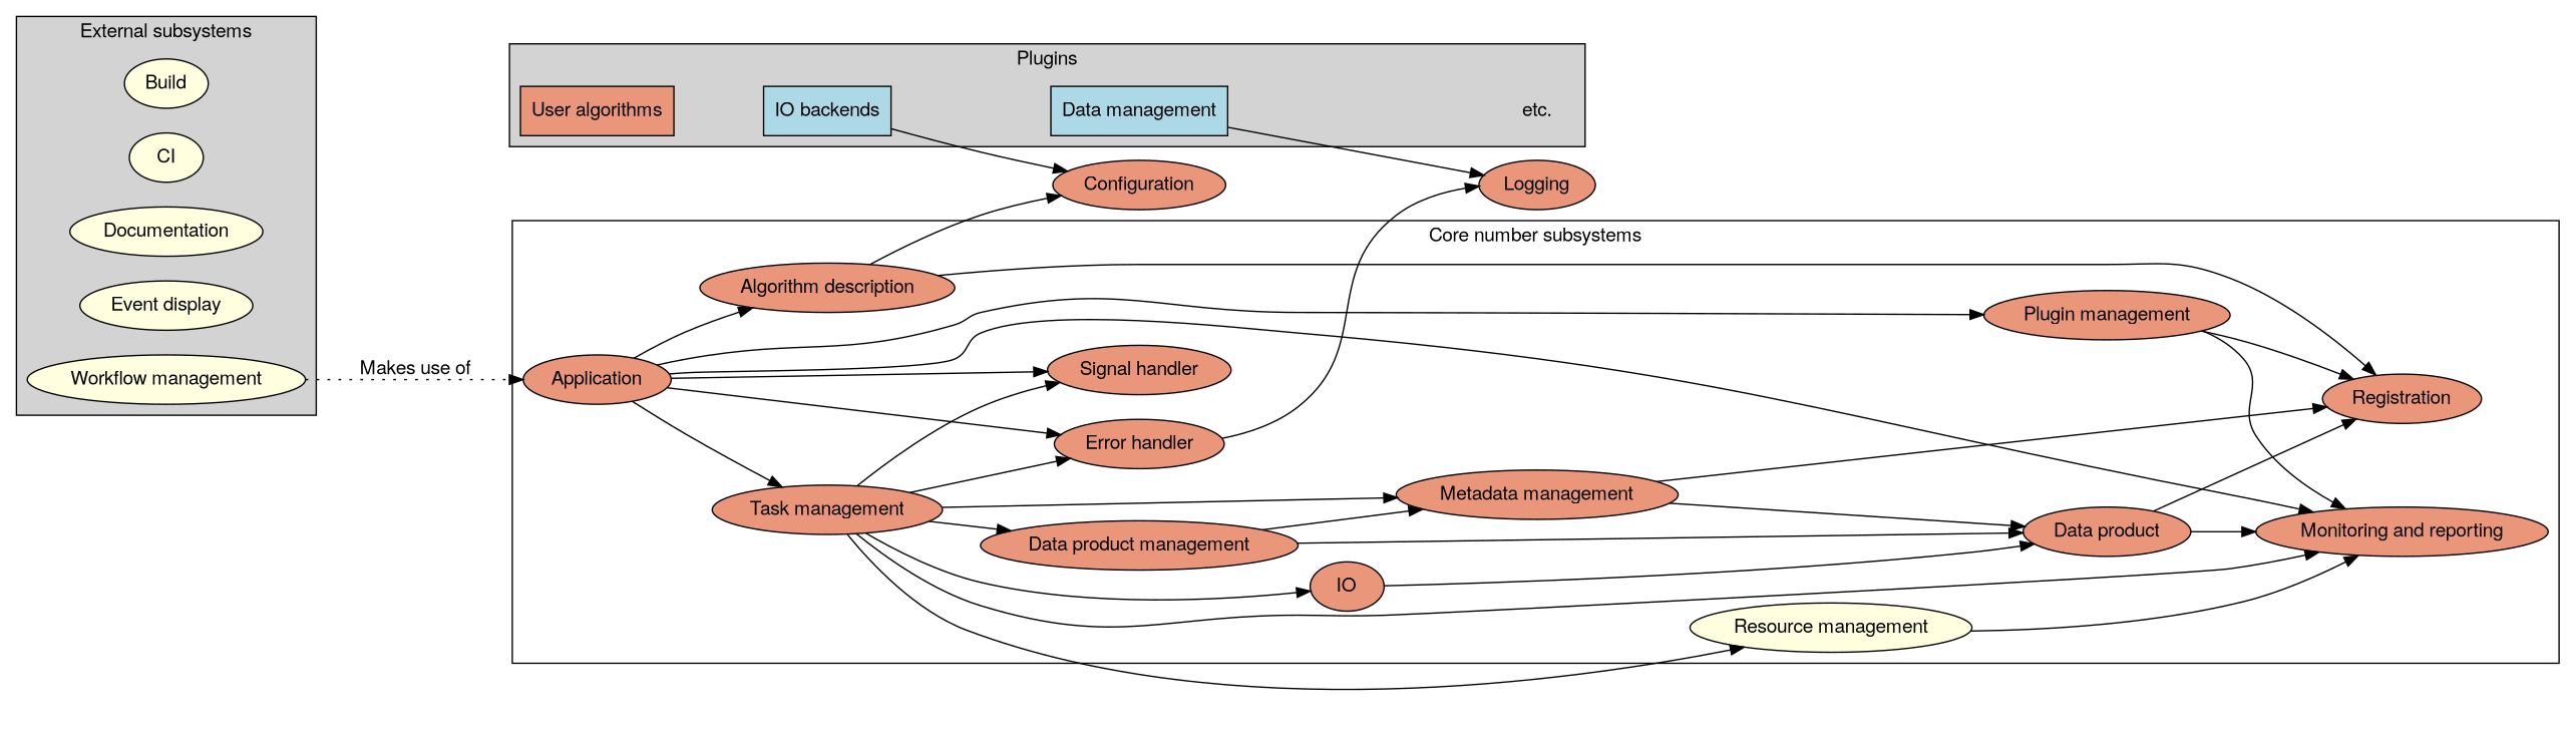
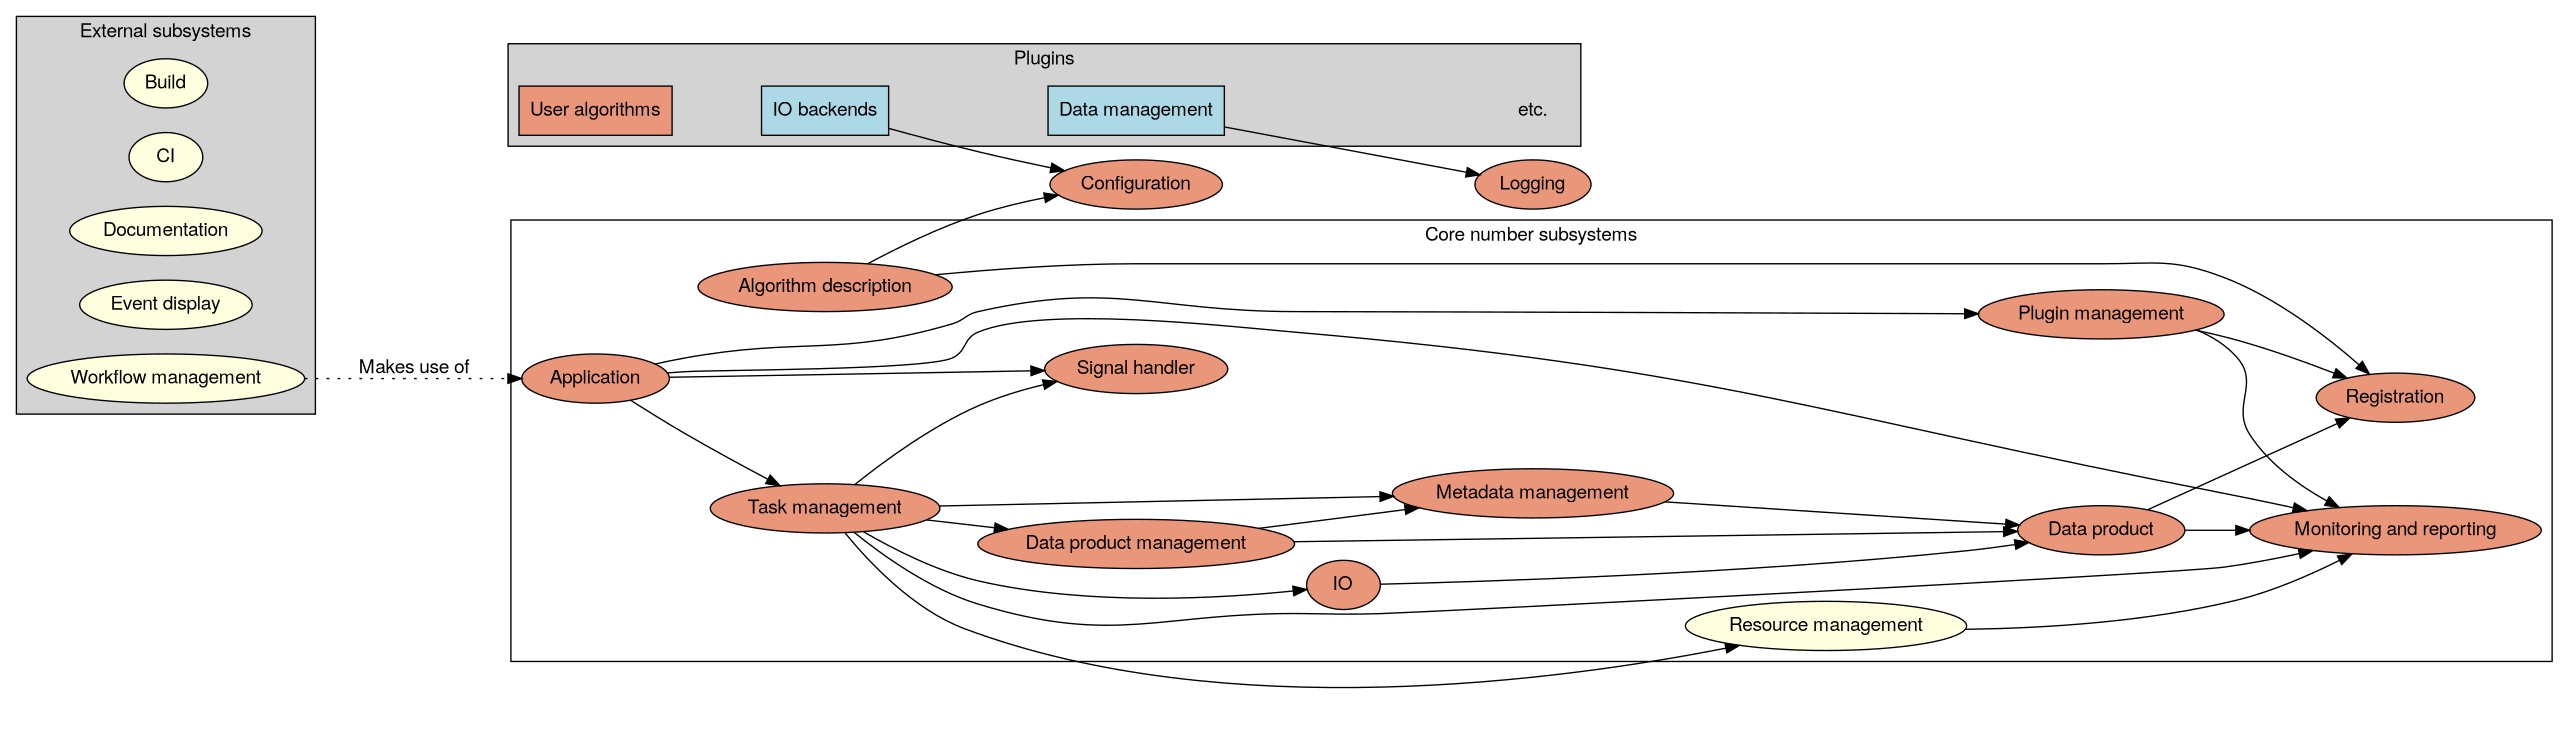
  digraph {
    compound=true
    fontname="Helvetica,Arial,sans-serif"
    rankdir=LR
    node [fillcolor=darksalmon fontname="Helvetica,Arial,sans-serif" style=filled]
    n1 [label="Algorithm description"]
    n2 [label="Task management"]
    n3 [label=Registration]
    n4 [label=Application]
-   n5 [label="Error handler"]
    n6 [label="Monitoring and reporting"]
    n7 [label="Plugin management"]
    n8 [label="Signal handler"]
    n9 [label="Data product"]
    n10 [label=IO]
    n11 [label="Data product management"]
    n12 [label="Metadata management"]
    n13 [fillcolor=lightyellow label="Resource management"]
    Build [fillcolor=lightyellow]
    CI [fillcolor=lightyellow]
    Documentation [fillcolor=lightyellow]
    n17 [fillcolor=lightyellow label="Event display"]
    n18 [fillcolor=lightyellow label="Workflow management"]
    n19 [label="User algorithms" shape=box]
    n20 [fillcolor=lightblue label="IO backends" shape=box]
    n21 [fillcolor=lightblue label="Data management" shape=box]
    n22 [fillcolor=none label="etc." peripheries=0 shape=box]
    n23 [label=Configuration]
    n24 [label=Logging]
    subgraph cluster_1 {
      label="Core number subsystems"
      n3
      n4
-     n5
      n6
      n7
      n8
      n9
      n10
      n11
      n12
      n13
      subgraph sub_2 {
        label="Core framework subsystems"
        rank=same
        n1
        n2
      }
    }
    subgraph cluster_3 {
      fillcolor=lightgray
      label="External subsystems"
      style=filled
      Build
      CI
      Documentation
      n17
      n18
    }
    subgraph cluster_4 {
      fillcolor=lightgray
      label=Plugins
      ranksep=0.05
      style=filled
      n19
      n20
      n21
      n22
    }
    n1 -> n3
    n1 -> n23
-   n2 -> n5
    n2 -> n6
    n2 -> n8
    n2 -> n10
    n2 -> n11
    n2 -> n12
    n2 -> n13
-   n4 -> n1
    n4 -> n2
-   n4 -> n5
    n4 -> n6
    n4 -> n7
    n4 -> n8
-   n5 -> n24
    n7 -> n3
    n7 -> n6
    n9 -> n3
    n9 -> n6
    n10 -> n9
    n11 -> n9
    n11 -> n12
-   n12 -> n3
    n12 -> n9
    n13 -> n6
    n18 -> n4 [fontname="Helvetica,Arial,sans-serif" label=" Makes use of" minlen=3 style=dotted]
    n19 -> n20 [style=invis]
    n20 -> n21 [style=invis]
    n20 -> n23
    n21 -> n22 [style=invis]
    n21 -> n24
  }
